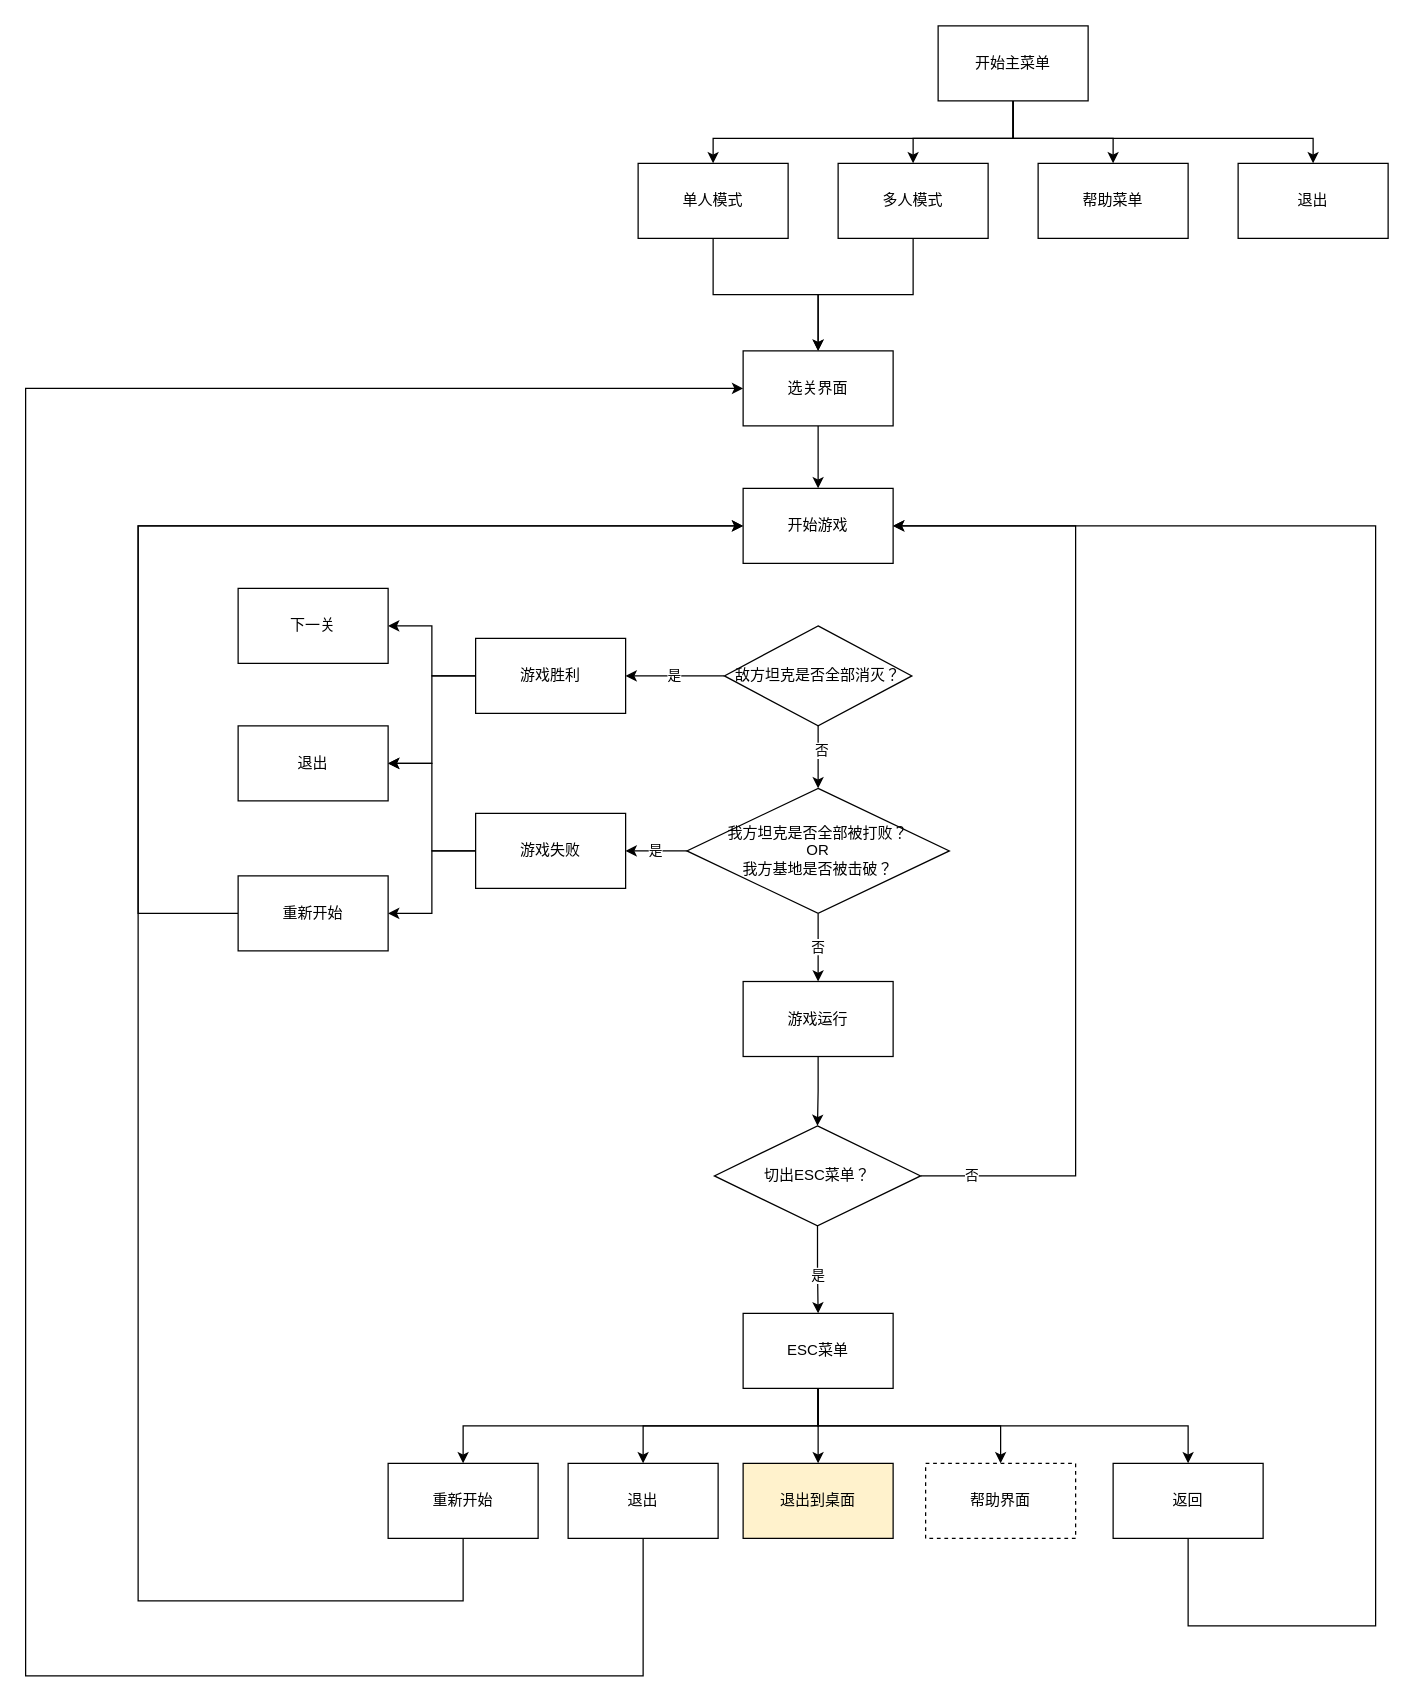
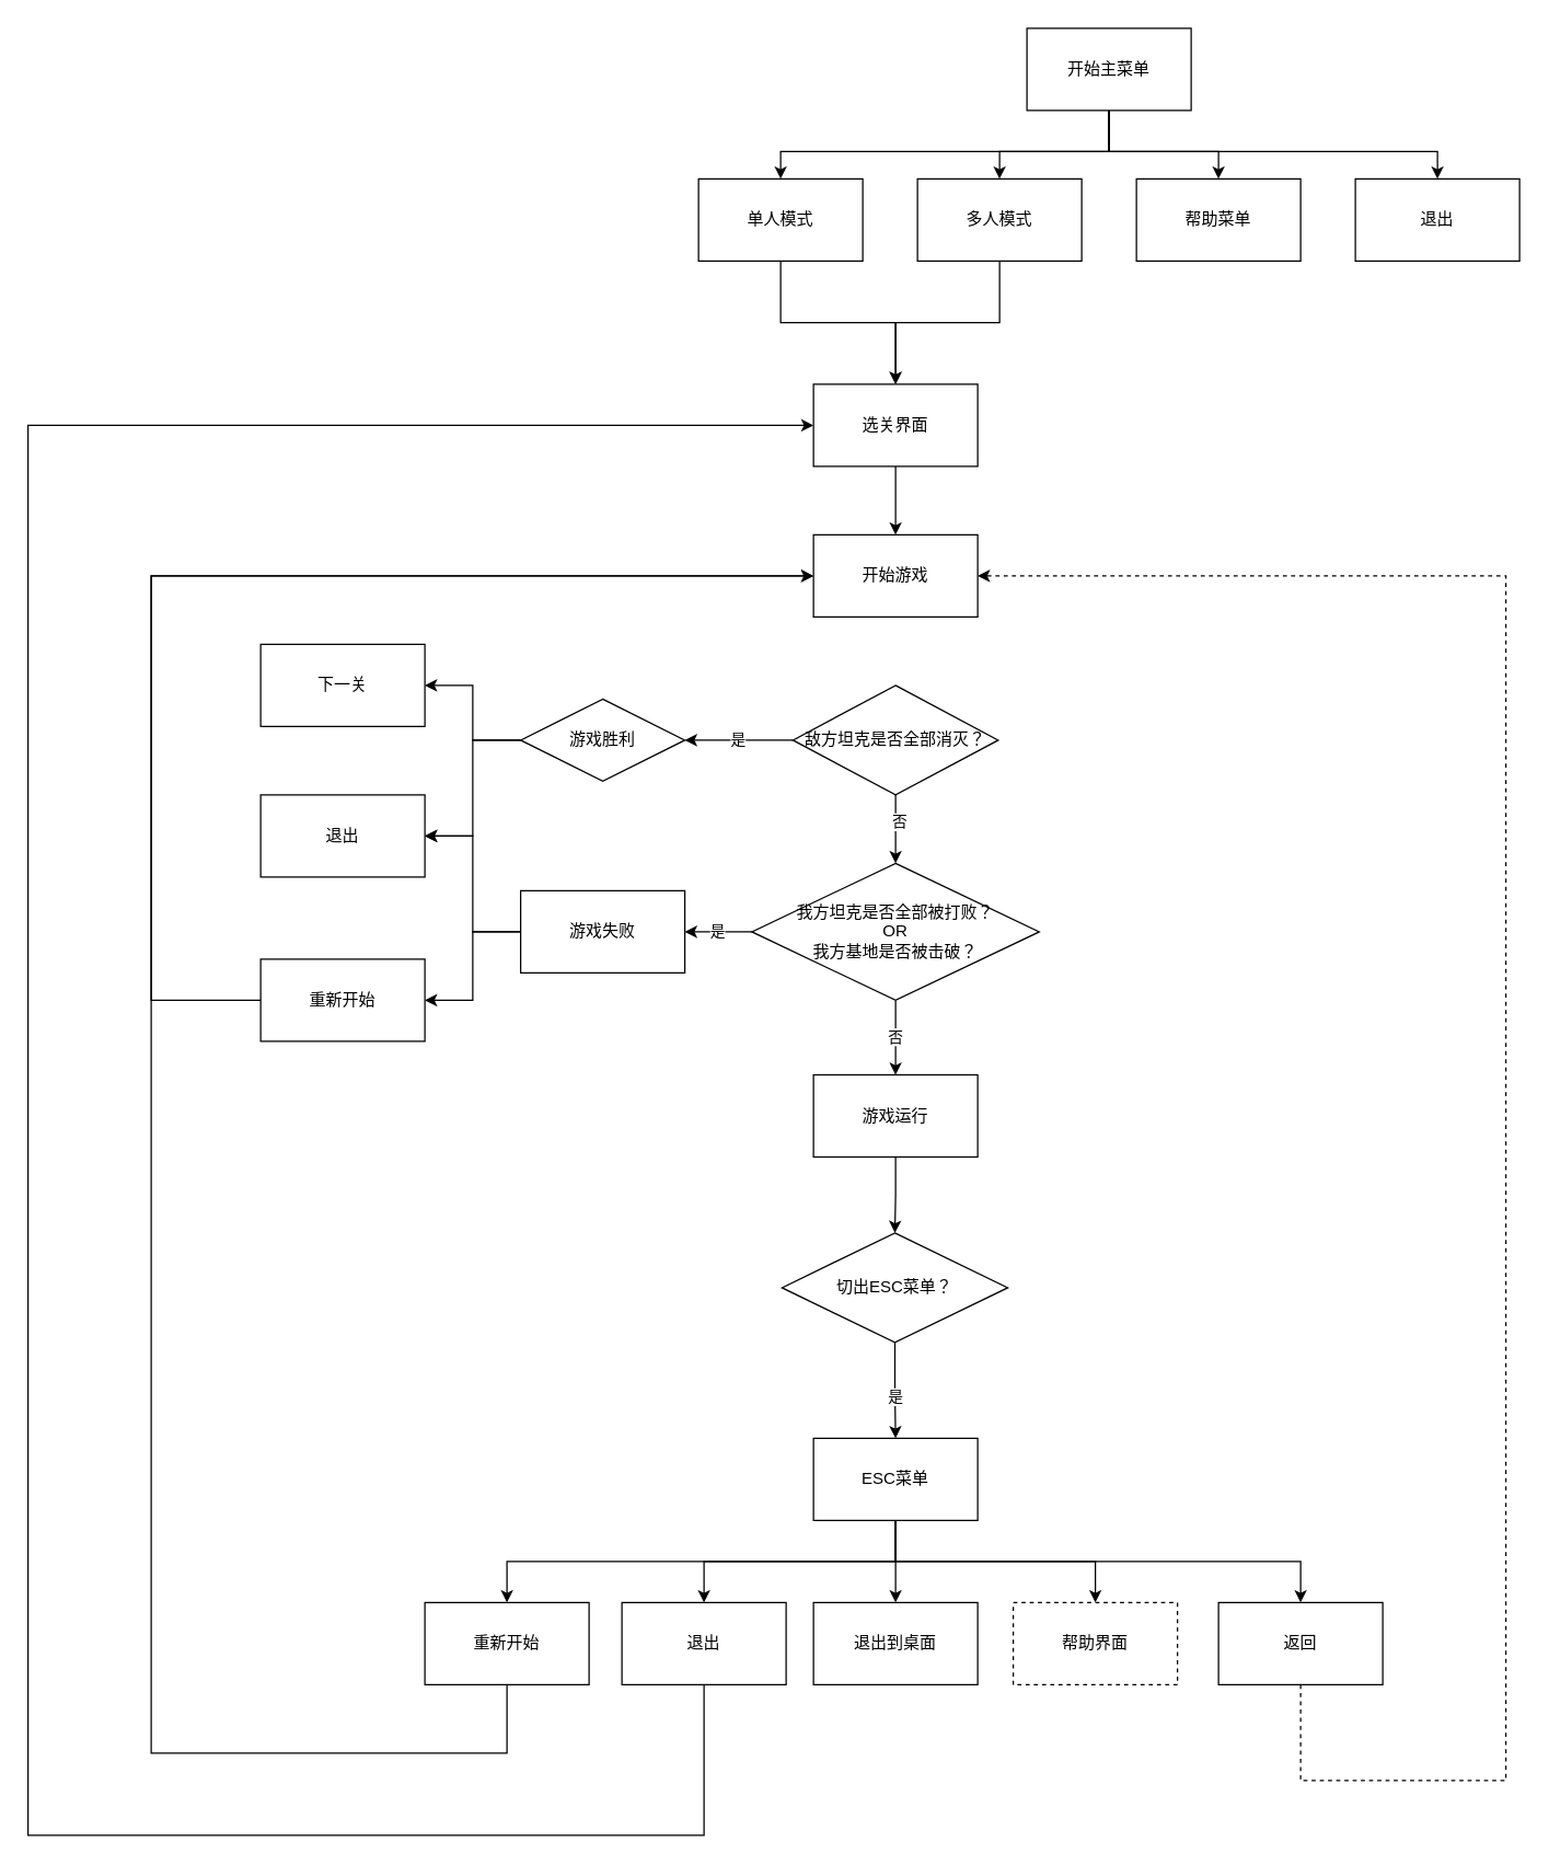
  <mxCell id="0" />
  <mxCell id="1" parent="0" />
  <mxCell id="2" style="edgeStyle=orthogonalEdgeStyle;rounded=0;orthogonalLoop=1;jettySize=auto;html=1;exitX=0.5;exitY=1;exitDx=0;exitDy=0;" edge="1" parent="1" source="6" target="8"><mxGeometry relative="1" as="geometry"><Array as="points"><mxPoint x="810" y="110" /><mxPoint x="570" y="110" /></Array></mxGeometry></mxCell>
  <mxCell id="3" style="edgeStyle=orthogonalEdgeStyle;rounded=0;orthogonalLoop=1;jettySize=auto;html=1;exitX=0.5;exitY=1;exitDx=0;exitDy=0;entryX=0.5;entryY=0;entryDx=0;entryDy=0;" edge="1" parent="1" source="6" target="10"><mxGeometry relative="1" as="geometry"><Array as="points"><mxPoint x="810" y="110" /><mxPoint x="730" y="110" /></Array></mxGeometry></mxCell>
  <mxCell id="4" style="edgeStyle=orthogonalEdgeStyle;rounded=0;orthogonalLoop=1;jettySize=auto;html=1;exitX=0.5;exitY=1;exitDx=0;exitDy=0;entryX=0.5;entryY=0;entryDx=0;entryDy=0;" edge="1" parent="1" source="6" target="11"><mxGeometry relative="1" as="geometry"><Array as="points"><mxPoint x="810" y="110" /><mxPoint x="890" y="110" /></Array></mxGeometry></mxCell>
  <mxCell id="5" style="edgeStyle=orthogonalEdgeStyle;rounded=0;orthogonalLoop=1;jettySize=auto;html=1;exitX=0.5;exitY=1;exitDx=0;exitDy=0;entryX=0.5;entryY=0;entryDx=0;entryDy=0;" edge="1" parent="1" source="6" target="12"><mxGeometry relative="1" as="geometry"><Array as="points"><mxPoint x="810" y="110" /><mxPoint x="1050" y="110" /></Array></mxGeometry></mxCell>
  <mxCell id="6" value="开始主菜单" style="rounded=0;whiteSpace=wrap;html=1;" vertex="1" parent="1"><mxGeometry x="750" y="20" width="120" height="60" as="geometry" /></mxCell>
  <mxCell id="7" style="edgeStyle=orthogonalEdgeStyle;rounded=0;orthogonalLoop=1;jettySize=auto;html=1;exitX=0.5;exitY=1;exitDx=0;exitDy=0;" edge="1" parent="1" source="8" target="51"><mxGeometry relative="1" as="geometry" /></mxCell>
  <mxCell id="8" value="单人模式" style="rounded=0;whiteSpace=wrap;html=1;" vertex="1" parent="1"><mxGeometry x="510" y="130" width="120" height="60" as="geometry" /></mxCell>
  <mxCell id="9" style="edgeStyle=orthogonalEdgeStyle;rounded=0;orthogonalLoop=1;jettySize=auto;html=1;exitX=0.5;exitY=1;exitDx=0;exitDy=0;" edge="1" parent="1" source="10" target="51"><mxGeometry relative="1" as="geometry" /></mxCell>
  <mxCell id="10" value="多人模式" style="rounded=0;whiteSpace=wrap;html=1;" vertex="1" parent="1"><mxGeometry x="670" y="130" width="120" height="60" as="geometry" /></mxCell>
  <mxCell id="11" value="帮助菜单" style="rounded=0;whiteSpace=wrap;html=1;" vertex="1" parent="1"><mxGeometry x="830" y="130" width="120" height="60" as="geometry" /></mxCell>
  <mxCell id="12" value="退出" style="rounded=0;whiteSpace=wrap;html=1;" vertex="1" parent="1"><mxGeometry x="990" y="130" width="120" height="60" as="geometry" /></mxCell>
  <mxCell id="13" value="开始游戏" style="rounded=0;whiteSpace=wrap;html=1;" vertex="1" parent="1"><mxGeometry x="594" y="390" width="120" height="60" as="geometry" /></mxCell>
  <mxCell id="14" style="edgeStyle=orthogonalEdgeStyle;rounded=0;orthogonalLoop=1;jettySize=auto;html=1;exitX=0.5;exitY=1;exitDx=0;exitDy=0;entryX=0.5;entryY=0;entryDx=0;entryDy=0;" edge="1" parent="1" source="17" target="20"><mxGeometry relative="1" as="geometry" /></mxCell>
  <mxCell id="15" value="否" style="edgeLabel;html=1;align=center;verticalAlign=middle;resizable=0;points=[];" vertex="1" connectable="0" parent="14"><mxGeometry x="-0.25" relative="1" as="geometry"><mxPoint x="2" as="offset" /></mxGeometry></mxCell>
  <mxCell id="16" value="是" style="edgeStyle=orthogonalEdgeStyle;rounded=0;orthogonalLoop=1;jettySize=auto;html=1;exitX=0;exitY=0.5;exitDx=0;exitDy=0;entryX=1;entryY=0.5;entryDx=0;entryDy=0;" edge="1" parent="1" source="17" target="23"><mxGeometry relative="1" as="geometry" /></mxCell>
  <mxCell id="17" value="敌方坦克是否全部消灭？" style="rhombus;whiteSpace=wrap;html=1;" vertex="1" parent="1"><mxGeometry x="579" y="500" width="150" height="80" as="geometry" /></mxCell>
  <mxCell id="18" value="否" style="edgeStyle=orthogonalEdgeStyle;rounded=0;orthogonalLoop=1;jettySize=auto;html=1;exitX=0.5;exitY=1;exitDx=0;exitDy=0;entryX=0.5;entryY=0;entryDx=0;entryDy=0;" edge="1" parent="1" source="20" target="25"><mxGeometry relative="1" as="geometry" /></mxCell>
  <mxCell id="19" value="是" style="edgeStyle=orthogonalEdgeStyle;rounded=0;orthogonalLoop=1;jettySize=auto;html=1;exitX=0;exitY=0.5;exitDx=0;exitDy=0;entryX=1;entryY=0.5;entryDx=0;entryDy=0;" edge="1" parent="1" source="20" target="28"><mxGeometry relative="1" as="geometry" /></mxCell>
  <mxCell id="20" value="我方坦克是否全部被打败？&lt;br&gt;OR&lt;br&gt;我方基地是否被击破？" style="rhombus;whiteSpace=wrap;html=1;" vertex="1" parent="1"><mxGeometry x="549" y="630" width="210" height="100" as="geometry" /></mxCell>
  <mxCell id="21" style="edgeStyle=orthogonalEdgeStyle;rounded=0;orthogonalLoop=1;jettySize=auto;html=1;exitX=0;exitY=0.5;exitDx=0;exitDy=0;entryX=1;entryY=0.5;entryDx=0;entryDy=0;" edge="1" parent="1" source="23" target="29"><mxGeometry relative="1" as="geometry" /></mxCell>
  <mxCell id="22" style="edgeStyle=orthogonalEdgeStyle;rounded=0;orthogonalLoop=1;jettySize=auto;html=1;exitX=0;exitY=0.5;exitDx=0;exitDy=0;entryX=1;entryY=0.5;entryDx=0;entryDy=0;" edge="1" parent="1" source="23" target="30"><mxGeometry relative="1" as="geometry" /></mxCell>
- <mxCell id="23" value="游戏胜利" style="rounded=0;whiteSpace=wrap;html=1;" vertex="1" parent="1"><mxGeometry x="380" y="510" width="120" height="60" as="geometry" /></mxCell>
+ <mxCell id="23" value="游戏胜利" style="rhombus;whiteSpace=wrap;html=1;" vertex="1" parent="1"><mxGeometry x="380" y="510" width="120" height="60" as="geometry" /></mxCell>
  <mxCell id="24" style="edgeStyle=orthogonalEdgeStyle;rounded=0;orthogonalLoop=1;jettySize=auto;html=1;exitX=0.5;exitY=1;exitDx=0;exitDy=0;entryX=0.5;entryY=0;entryDx=0;entryDy=0;" edge="1" parent="1" source="25" target="35"><mxGeometry relative="1" as="geometry" /></mxCell>
  <mxCell id="25" value="游戏运行" style="rounded=0;whiteSpace=wrap;html=1;" vertex="1" parent="1"><mxGeometry x="594" y="784.5" width="120" height="60" as="geometry" /></mxCell>
  <mxCell id="26" style="edgeStyle=orthogonalEdgeStyle;rounded=0;orthogonalLoop=1;jettySize=auto;html=1;exitX=0;exitY=0.5;exitDx=0;exitDy=0;entryX=1;entryY=0.5;entryDx=0;entryDy=0;" edge="1" parent="1" source="28" target="30"><mxGeometry relative="1" as="geometry" /></mxCell>
  <mxCell id="27" style="edgeStyle=orthogonalEdgeStyle;rounded=0;orthogonalLoop=1;jettySize=auto;html=1;exitX=0;exitY=0.5;exitDx=0;exitDy=0;entryX=1;entryY=0.5;entryDx=0;entryDy=0;" edge="1" parent="1" source="28" target="32"><mxGeometry relative="1" as="geometry" /></mxCell>
  <mxCell id="28" value="游戏失败" style="rounded=0;whiteSpace=wrap;html=1;" vertex="1" parent="1"><mxGeometry x="380" y="650" width="120" height="60" as="geometry" /></mxCell>
  <mxCell id="29" value="下一关" style="rounded=0;whiteSpace=wrap;html=1;" vertex="1" parent="1"><mxGeometry x="190" y="470" width="120" height="60" as="geometry" /></mxCell>
  <mxCell id="30" value="退出" style="rounded=0;whiteSpace=wrap;html=1;" vertex="1" parent="1"><mxGeometry x="190" y="580" width="120" height="60" as="geometry" /></mxCell>
  <mxCell id="31" style="edgeStyle=orthogonalEdgeStyle;rounded=0;orthogonalLoop=1;jettySize=auto;html=1;exitX=0;exitY=0.5;exitDx=0;exitDy=0;entryX=0;entryY=0.5;entryDx=0;entryDy=0;" edge="1" parent="1" source="32" target="13"><mxGeometry relative="1" as="geometry"><Array as="points"><mxPoint x="110" y="730" /><mxPoint x="110" y="420" /></Array></mxGeometry></mxCell>
  <mxCell id="32" value="重新开始" style="rounded=0;whiteSpace=wrap;html=1;" vertex="1" parent="1"><mxGeometry x="190" y="700" width="120" height="60" as="geometry" /></mxCell>
- <mxCell id="33" value="否" style="edgeStyle=orthogonalEdgeStyle;rounded=0;orthogonalLoop=1;jettySize=auto;html=1;exitX=1;exitY=0.5;exitDx=0;exitDy=0;entryX=1;entryY=0.5;entryDx=0;entryDy=0;" edge="1" parent="1" source="35" target="13"><mxGeometry x="-0.895" relative="1" as="geometry"><Array as="points"><mxPoint x="860" y="940" /><mxPoint x="860" y="420" /></Array><mxPoint as="offset" /></mxGeometry></mxCell>
  <mxCell id="34" value="是" style="edgeStyle=orthogonalEdgeStyle;rounded=0;orthogonalLoop=1;jettySize=auto;html=1;exitX=0.5;exitY=1;exitDx=0;exitDy=0;entryX=0.5;entryY=0;entryDx=0;entryDy=0;" edge="1" parent="1" source="35" target="41"><mxGeometry x="0.143" relative="1" as="geometry"><mxPoint as="offset" /></mxGeometry></mxCell>
  <mxCell id="35" value="切出ESC菜单？" style="rhombus;whiteSpace=wrap;html=1;" vertex="1" parent="1"><mxGeometry x="571" y="900" width="165" height="80" as="geometry" /></mxCell>
  <mxCell id="36" style="edgeStyle=orthogonalEdgeStyle;rounded=0;orthogonalLoop=1;jettySize=auto;html=1;exitX=0.5;exitY=1;exitDx=0;exitDy=0;entryX=0.5;entryY=0;entryDx=0;entryDy=0;" edge="1" parent="1" source="41" target="43"><mxGeometry relative="1" as="geometry" /></mxCell>
  <mxCell id="37" style="edgeStyle=orthogonalEdgeStyle;rounded=0;orthogonalLoop=1;jettySize=auto;html=1;exitX=0.5;exitY=1;exitDx=0;exitDy=0;" edge="1" parent="1" source="41" target="45"><mxGeometry relative="1" as="geometry" /></mxCell>
  <mxCell id="38" style="edgeStyle=orthogonalEdgeStyle;rounded=0;orthogonalLoop=1;jettySize=auto;html=1;exitX=0.5;exitY=1;exitDx=0;exitDy=0;entryX=0.5;entryY=0;entryDx=0;entryDy=0;" edge="1" parent="1" source="41" target="46"><mxGeometry relative="1" as="geometry" /></mxCell>
  <mxCell id="39" style="edgeStyle=orthogonalEdgeStyle;rounded=0;orthogonalLoop=1;jettySize=auto;html=1;exitX=0.5;exitY=1;exitDx=0;exitDy=0;entryX=0.5;entryY=0;entryDx=0;entryDy=0;" edge="1" parent="1" source="41" target="47"><mxGeometry relative="1" as="geometry" /></mxCell>
  <mxCell id="40" style="edgeStyle=orthogonalEdgeStyle;rounded=0;orthogonalLoop=1;jettySize=auto;html=1;exitX=0.5;exitY=1;exitDx=0;exitDy=0;" edge="1" parent="1" source="41" target="49"><mxGeometry relative="1" as="geometry" /></mxCell>
  <mxCell id="41" value="ESC菜单" style="rounded=0;whiteSpace=wrap;html=1;" vertex="1" parent="1"><mxGeometry x="594" y="1050" width="120" height="60" as="geometry" /></mxCell>
  <mxCell id="42" style="edgeStyle=orthogonalEdgeStyle;rounded=0;orthogonalLoop=1;jettySize=auto;html=1;exitX=0.5;exitY=1;exitDx=0;exitDy=0;entryX=0;entryY=0.5;entryDx=0;entryDy=0;" edge="1" parent="1" source="43" target="13"><mxGeometry relative="1" as="geometry"><mxPoint x="110" y="500" as="targetPoint" /><Array as="points"><mxPoint x="370" y="1280" /><mxPoint x="110" y="1280" /><mxPoint x="110" y="420" /></Array></mxGeometry></mxCell>
  <mxCell id="43" value="重新开始" style="rounded=0;whiteSpace=wrap;html=1;" vertex="1" parent="1"><mxGeometry x="310" y="1170" width="120" height="60" as="geometry" /></mxCell>
  <mxCell id="44" style="edgeStyle=orthogonalEdgeStyle;rounded=0;orthogonalLoop=1;jettySize=auto;html=1;exitX=0.5;exitY=1;exitDx=0;exitDy=0;entryX=0;entryY=0.5;entryDx=0;entryDy=0;" edge="1" parent="1" source="45" target="51"><mxGeometry relative="1" as="geometry"><Array as="points"><mxPoint x="514" y="1340" /><mxPoint x="20" y="1340" /><mxPoint x="20" y="310" /></Array></mxGeometry></mxCell>
  <mxCell id="45" value="退出" style="rounded=0;whiteSpace=wrap;html=1;" vertex="1" parent="1"><mxGeometry x="454" y="1170" width="120" height="60" as="geometry" /></mxCell>
- <mxCell id="46" value="退出到桌面" style="rounded=0;whiteSpace=wrap;html=1;fillColor=#fff2cc;" vertex="1" parent="1"><mxGeometry x="594" y="1170" width="120" height="60" as="geometry" /></mxCell>
+ <mxCell id="46" value="退出到桌面" style="rounded=0;whiteSpace=wrap;html=1;" vertex="1" parent="1"><mxGeometry x="594" y="1170" width="120" height="60" as="geometry" /></mxCell>
  <mxCell id="47" value="帮助界面" style="rounded=0;whiteSpace=wrap;html=1;dashed=1;" vertex="1" parent="1"><mxGeometry x="740" y="1170" width="120" height="60" as="geometry" /></mxCell>
- <mxCell id="48" style="edgeStyle=orthogonalEdgeStyle;rounded=0;orthogonalLoop=1;jettySize=auto;html=1;exitX=0.5;exitY=1;exitDx=0;exitDy=0;entryX=1;entryY=0.5;entryDx=0;entryDy=0;" edge="1" parent="1" source="49" target="13"><mxGeometry relative="1" as="geometry"><Array as="points"><mxPoint x="950" y="1300" /><mxPoint x="1100" y="1300" /><mxPoint x="1100" y="420" /></Array></mxGeometry></mxCell>
+ <mxCell id="48" style="edgeStyle=orthogonalEdgeStyle;rounded=0;orthogonalLoop=1;jettySize=auto;html=1;exitX=0.5;exitY=1;exitDx=0;exitDy=0;entryX=1;entryY=0.5;entryDx=0;entryDy=0;dashed=1;" edge="1" parent="1" source="49" target="13"><mxGeometry relative="1" as="geometry"><Array as="points"><mxPoint x="950" y="1300" /><mxPoint x="1100" y="1300" /><mxPoint x="1100" y="420" /></Array></mxGeometry></mxCell>
  <mxCell id="49" value="返回" style="rounded=0;whiteSpace=wrap;html=1;" vertex="1" parent="1"><mxGeometry x="890" y="1170" width="120" height="60" as="geometry" /></mxCell>
  <mxCell id="50" style="edgeStyle=orthogonalEdgeStyle;rounded=0;orthogonalLoop=1;jettySize=auto;html=1;exitX=0.5;exitY=1;exitDx=0;exitDy=0;" edge="1" parent="1" source="51" target="13"><mxGeometry relative="1" as="geometry" /></mxCell>
  <mxCell id="51" value="选关界面" style="rounded=0;whiteSpace=wrap;html=1;" vertex="1" parent="1"><mxGeometry x="594" y="280" width="120" height="60" as="geometry" /></mxCell>
